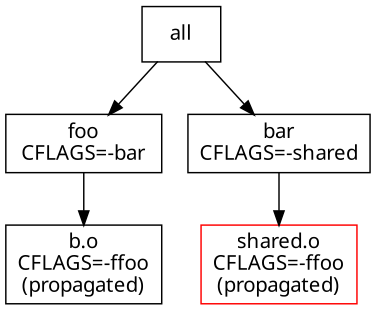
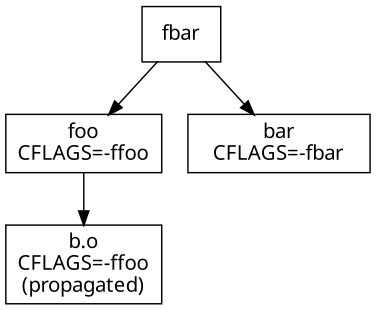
  digraph {
    fontname="Noto Sans"
    node [fontname="Noto Sans" shape=record]
    edge [fontname="Noto Sans"]
-   n1 [label="foo\nCFLAGS=-bar"]
+   n1 [label="foo\nCFLAGS=-ffoo"]
    n2 [label="b.o\nCFLAGS=-ffoo\n(propagated)"]
-   n3 [color=red label="shared.o\nCFLAGS=-ffoo\n(propagated)"]
-   n4 [label="bar\nCFLAGS=-shared"]
-   all
+   n4 [label="bar\nCFLAGS=-fbar"]
+   all [label=fbar]
    n1 -> n2
-   n4 -> n3
    all -> n1
    all -> n4
  }
